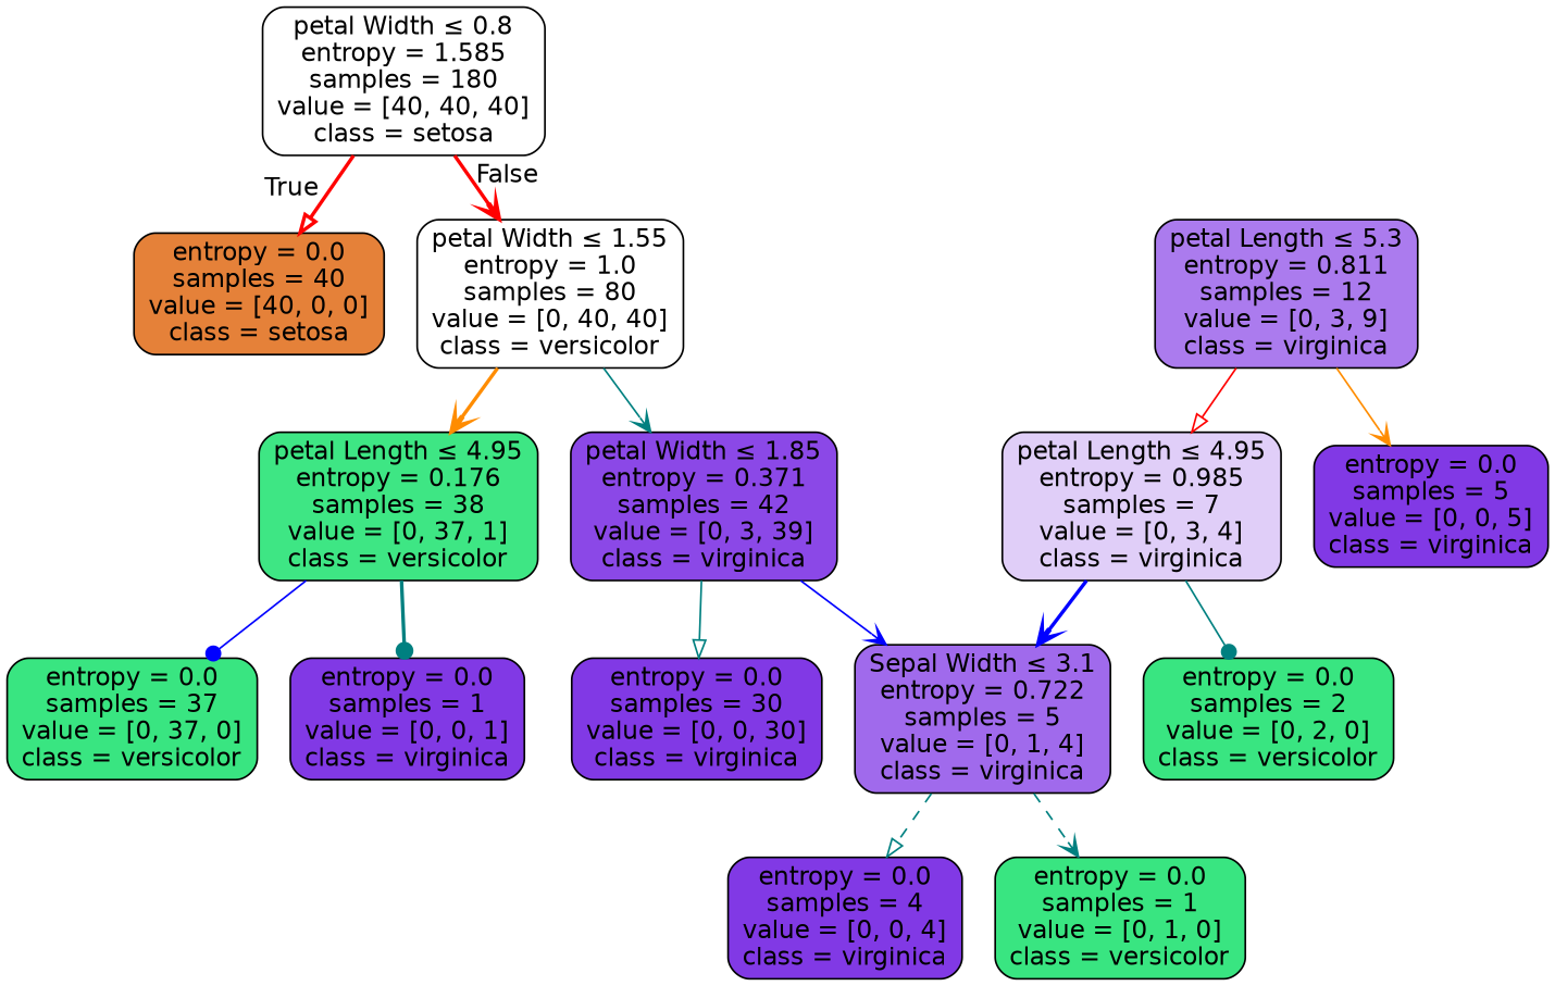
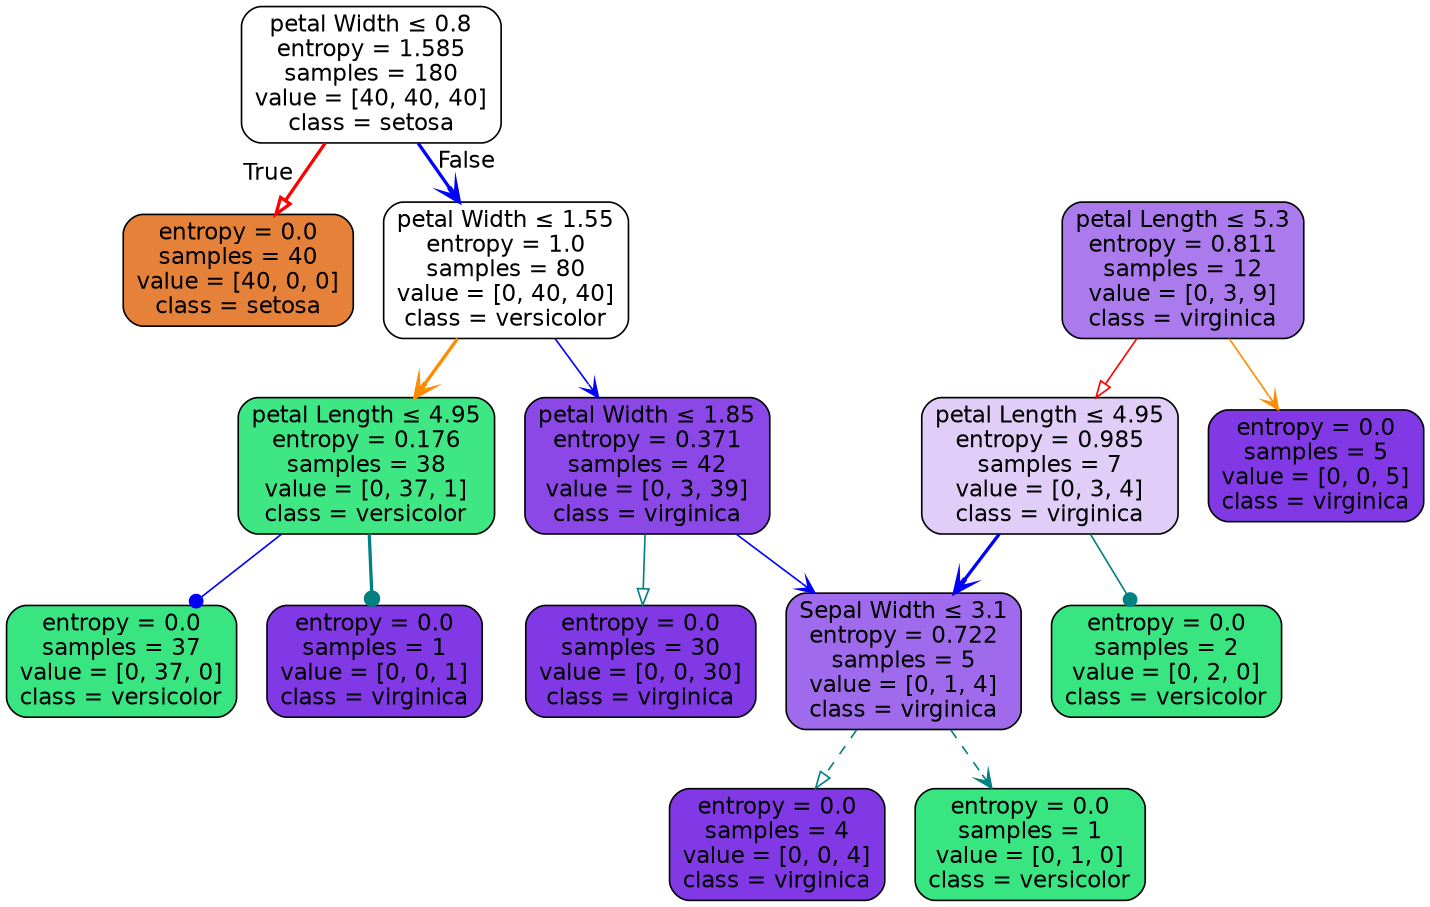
  digraph {
    node [color=black fillcolor="#8139e5" fontname=helvetica shape=box style="filled, rounded"]
    edge [arrowhead=vee color=teal fontname=helvetica style=solid]
    n1 [fillcolor="#ffffff" label=<petal Width &le; 0.8<br/>entropy = 1.585<br/>samples = 180<br/>value = [40, 40, 40]<br/>class = setosa>]
    n2 [fillcolor="#e58139" label=<entropy = 0.0<br/>samples = 40<br/>value = [40, 0, 0]<br/>class = setosa>]
    n3 [fillcolor="#ffffff" label=<petal Width &le; 1.55<br/>entropy = 1.0<br/>samples = 80<br/>value = [0, 40, 40]<br/>class = versicolor>]
    n4 [fillcolor="#3ee684" label=<petal Length &le; 4.95<br/>entropy = 0.176<br/>samples = 38<br/>value = [0, 37, 1]<br/>class = versicolor>]
    n5 [fillcolor="#8b48e7" label=<petal Width &le; 1.85<br/>entropy = 0.371<br/>samples = 42<br/>value = [0, 3, 39]<br/>class = virginica>]
    n6 [fillcolor="#39e581" label=<entropy = 0.0<br/>samples = 37<br/>value = [0, 37, 0]<br/>class = versicolor>]
    n7 [label=<entropy = 0.0<br/>samples = 1<br/>value = [0, 0, 1]<br/>class = virginica>]
    n8 [label=<entropy = 0.0<br/>samples = 30<br/>value = [0, 0, 30]<br/>class = virginica>]
    n9 [fillcolor="#a06aec" label=<Sepal Width &le; 3.1<br/>entropy = 0.722<br/>samples = 5<br/>value = [0, 1, 4]<br/>class = virginica>]
    n10 [fillcolor="#ab7bee" label=<petal Length &le; 5.3<br/>entropy = 0.811<br/>samples = 12<br/>value = [0, 3, 9]<br/>class = virginica>]
    n11 [fillcolor="#e0cef8" label=<petal Length &le; 4.95<br/>entropy = 0.985<br/>samples = 7<br/>value = [0, 3, 4]<br/>class = virginica>]
    n12 [label=<entropy = 0.0<br/>samples = 5<br/>value = [0, 0, 5]<br/>class = virginica>]
    n13 [fillcolor="#39e581" label=<entropy = 0.0<br/>samples = 2<br/>value = [0, 2, 0]<br/>class = versicolor>]
    n14 [label=<entropy = 0.0<br/>samples = 4<br/>value = [0, 0, 4]<br/>class = virginica>]
    n15 [fillcolor="#39e581" label=<entropy = 0.0<br/>samples = 1<br/>value = [0, 1, 0]<br/>class = versicolor>]
    n1 -> n2 [arrowhead=onormal color=red headlabel=True labelangle=45 labeldistance=2.5 style=bold]
-   n1 -> n3 [color=red headlabel=False labelangle=-45 labeldistance=2.5 style=bold]
+   n1 -> n3 [color=blue headlabel=False labelangle=-45 labeldistance=2.5 style=bold]
    n3 -> n4 [color=darkorange style=bold]
-   n3 -> n5
+   n3 -> n5 [color=blue]
    n4 -> n6 [arrowhead=dot color=blue]
    n4 -> n7 [arrowhead=dot style=bold]
    n5 -> n8 [arrowhead=onormal]
    n5 -> n9 [color=blue]
    n9 -> n14 [arrowhead=onormal style=dashed]
    n9 -> n15 [style=dashed]
    n10 -> n11 [arrowhead=onormal color=red]
    n10 -> n12 [color=darkorange]
    n11 -> n9 [color=blue style=bold]
    n11 -> n13 [arrowhead=dot]
  }
